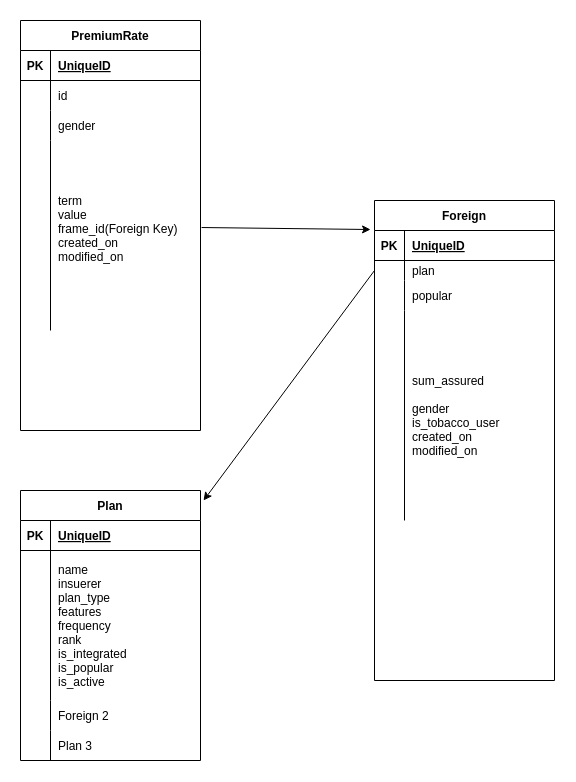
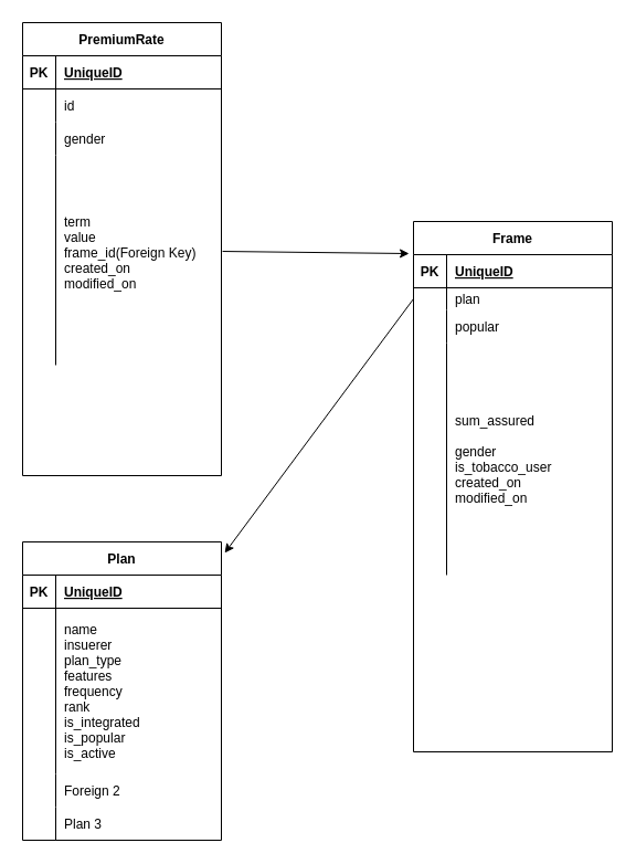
  <mxCell id="0" />
  <mxCell id="1" parent="0" />
  <mxCell id="2" value="PremiumRate" style="shape=table;startSize=30;container=1;collapsible=1;childLayout=tableLayout;fixedRows=1;rowLines=0;fontStyle=1;align=center;resizeLast=1;" vertex="1" parent="1"><mxGeometry x="20" y="20" width="180" height="410" as="geometry" /></mxCell>
  <mxCell id="3" value="" style="shape=tableRow;horizontal=0;startSize=0;swimlaneHead=0;swimlaneBody=0;fillColor=none;collapsible=0;dropTarget=0;points=[[0,0.5],[1,0.5]];portConstraint=eastwest;top=0;left=0;right=0;bottom=1;" vertex="1" parent="2"><mxGeometry y="30" width="180" height="30" as="geometry" /></mxCell>
  <mxCell id="4" value="PK" style="shape=partialRectangle;connectable=0;fillColor=none;top=0;left=0;bottom=0;right=0;fontStyle=1;overflow=hidden;" vertex="1" parent="3"><mxGeometry width="30" height="30" as="geometry"><mxRectangle width="30" height="30" as="alternateBounds" /></mxGeometry></mxCell>
  <mxCell id="5" value="UniqueID" style="shape=partialRectangle;connectable=0;fillColor=none;top=0;left=0;bottom=0;right=0;align=left;spacingLeft=6;fontStyle=5;overflow=hidden;" vertex="1" parent="3"><mxGeometry x="30" width="150" height="30" as="geometry"><mxRectangle width="150" height="30" as="alternateBounds" /></mxGeometry></mxCell>
  <mxCell id="6" value="" style="shape=tableRow;horizontal=0;startSize=0;swimlaneHead=0;swimlaneBody=0;fillColor=none;collapsible=0;dropTarget=0;points=[[0,0.5],[1,0.5]];portConstraint=eastwest;top=0;left=0;right=0;bottom=0;" vertex="1" parent="2"><mxGeometry y="60" width="180" height="30" as="geometry" /></mxCell>
  <mxCell id="7" value="" style="shape=partialRectangle;connectable=0;fillColor=none;top=0;left=0;bottom=0;right=0;editable=1;overflow=hidden;" vertex="1" parent="6"><mxGeometry width="30" height="30" as="geometry"><mxRectangle width="30" height="30" as="alternateBounds" /></mxGeometry></mxCell>
  <mxCell id="8" value="id" style="shape=partialRectangle;connectable=0;fillColor=none;top=0;left=0;bottom=0;right=0;align=left;spacingLeft=6;overflow=hidden;" vertex="1" parent="6"><mxGeometry x="30" width="150" height="30" as="geometry"><mxRectangle width="150" height="30" as="alternateBounds" /></mxGeometry></mxCell>
  <mxCell id="9" value="" style="shape=tableRow;horizontal=0;startSize=0;swimlaneHead=0;swimlaneBody=0;fillColor=none;collapsible=0;dropTarget=0;points=[[0,0.5],[1,0.5]];portConstraint=eastwest;top=0;left=0;right=0;bottom=0;" vertex="1" parent="2"><mxGeometry y="90" width="180" height="30" as="geometry" /></mxCell>
  <mxCell id="10" value="" style="shape=partialRectangle;connectable=0;fillColor=none;top=0;left=0;bottom=0;right=0;editable=1;overflow=hidden;" vertex="1" parent="9"><mxGeometry width="30" height="30" as="geometry"><mxRectangle width="30" height="30" as="alternateBounds" /></mxGeometry></mxCell>
  <mxCell id="11" value="gender" style="shape=partialRectangle;connectable=0;fillColor=none;top=0;left=0;bottom=0;right=0;align=left;spacingLeft=6;overflow=hidden;" vertex="1" parent="9"><mxGeometry x="30" width="150" height="30" as="geometry"><mxRectangle width="150" height="30" as="alternateBounds" /></mxGeometry></mxCell>
  <mxCell id="12" value="" style="shape=tableRow;horizontal=0;startSize=0;swimlaneHead=0;swimlaneBody=0;fillColor=none;collapsible=0;dropTarget=0;points=[[0,0.5],[1,0.5]];portConstraint=eastwest;top=0;left=0;right=0;bottom=0;" vertex="1" parent="2"><mxGeometry y="120" width="180" height="190" as="geometry" /></mxCell>
  <mxCell id="13" value="" style="shape=partialRectangle;connectable=0;fillColor=none;top=0;left=0;bottom=0;right=0;editable=1;overflow=hidden;" vertex="1" parent="12"><mxGeometry width="30" height="190" as="geometry"><mxRectangle width="30" height="190" as="alternateBounds" /></mxGeometry></mxCell>
  <mxCell id="14" value="term&#10;value&#10;frame_id(Foreign Key)&#10;created_on&#10;modified_on&#10;" style="shape=partialRectangle;connectable=0;fillColor=none;top=0;left=0;bottom=0;right=0;align=left;spacingLeft=6;overflow=hidden;" vertex="1" parent="12"><mxGeometry x="30" width="150" height="190" as="geometry"><mxRectangle width="150" height="190" as="alternateBounds" /></mxGeometry></mxCell>
- <mxCell id="15" value="Foreign" style="shape=table;startSize=30;container=1;collapsible=1;childLayout=tableLayout;fixedRows=1;rowLines=0;fontStyle=1;align=center;resizeLast=1;" vertex="1" parent="1"><mxGeometry x="374" y="200" width="180" height="480" as="geometry" /></mxCell>
+ <mxCell id="15" value="Frame" style="shape=table;startSize=30;container=1;collapsible=1;childLayout=tableLayout;fixedRows=1;rowLines=0;fontStyle=1;align=center;resizeLast=1;" vertex="1" parent="1"><mxGeometry x="374" y="200" width="180" height="480" as="geometry" /></mxCell>
  <mxCell id="16" value="" style="shape=tableRow;horizontal=0;startSize=0;swimlaneHead=0;swimlaneBody=0;fillColor=none;collapsible=0;dropTarget=0;points=[[0,0.5],[1,0.5]];portConstraint=eastwest;top=0;left=0;right=0;bottom=1;" vertex="1" parent="15"><mxGeometry y="30" width="180" height="30" as="geometry" /></mxCell>
  <mxCell id="17" value="PK" style="shape=partialRectangle;connectable=0;fillColor=none;top=0;left=0;bottom=0;right=0;fontStyle=1;overflow=hidden;" vertex="1" parent="16"><mxGeometry width="30" height="30" as="geometry"><mxRectangle width="30" height="30" as="alternateBounds" /></mxGeometry></mxCell>
  <mxCell id="18" value="UniqueID" style="shape=partialRectangle;connectable=0;fillColor=none;top=0;left=0;bottom=0;right=0;align=left;spacingLeft=6;fontStyle=5;overflow=hidden;" vertex="1" parent="16"><mxGeometry x="30" width="150" height="30" as="geometry"><mxRectangle width="150" height="30" as="alternateBounds" /></mxGeometry></mxCell>
  <mxCell id="19" value="" style="shape=tableRow;horizontal=0;startSize=0;swimlaneHead=0;swimlaneBody=0;fillColor=none;collapsible=0;dropTarget=0;points=[[0,0.5],[1,0.5]];portConstraint=eastwest;top=0;left=0;right=0;bottom=0;" vertex="1" parent="15"><mxGeometry y="60" width="180" height="20" as="geometry" /></mxCell>
  <mxCell id="20" value="" style="shape=partialRectangle;connectable=0;fillColor=none;top=0;left=0;bottom=0;right=0;editable=1;overflow=hidden;" vertex="1" parent="19"><mxGeometry width="30" height="20" as="geometry"><mxRectangle width="30" height="20" as="alternateBounds" /></mxGeometry></mxCell>
  <mxCell id="21" value="plan" style="shape=partialRectangle;connectable=0;fillColor=none;top=0;left=0;bottom=0;right=0;align=left;spacingLeft=6;overflow=hidden;" vertex="1" parent="19"><mxGeometry x="30" width="150" height="20" as="geometry"><mxRectangle width="150" height="20" as="alternateBounds" /></mxGeometry></mxCell>
  <mxCell id="22" value="" style="shape=tableRow;horizontal=0;startSize=0;swimlaneHead=0;swimlaneBody=0;fillColor=none;collapsible=0;dropTarget=0;points=[[0,0.5],[1,0.5]];portConstraint=eastwest;top=0;left=0;right=0;bottom=0;" vertex="1" parent="15"><mxGeometry y="80" width="180" height="30" as="geometry" /></mxCell>
  <mxCell id="23" value="" style="shape=partialRectangle;connectable=0;fillColor=none;top=0;left=0;bottom=0;right=0;editable=1;overflow=hidden;" vertex="1" parent="22"><mxGeometry width="30" height="30" as="geometry"><mxRectangle width="30" height="30" as="alternateBounds" /></mxGeometry></mxCell>
  <mxCell id="24" value="popular" style="shape=partialRectangle;connectable=0;fillColor=none;top=0;left=0;bottom=0;right=0;align=left;spacingLeft=6;overflow=hidden;" vertex="1" parent="22"><mxGeometry x="30" width="150" height="30" as="geometry"><mxRectangle width="150" height="30" as="alternateBounds" /></mxGeometry></mxCell>
  <mxCell id="25" value="" style="shape=tableRow;horizontal=0;startSize=0;swimlaneHead=0;swimlaneBody=0;fillColor=none;collapsible=0;dropTarget=0;points=[[0,0.5],[1,0.5]];portConstraint=eastwest;top=0;left=0;right=0;bottom=0;" vertex="1" parent="15"><mxGeometry y="110" width="180" height="210" as="geometry" /></mxCell>
  <mxCell id="26" value="" style="shape=partialRectangle;connectable=0;fillColor=none;top=0;left=0;bottom=0;right=0;editable=1;overflow=hidden;" vertex="1" parent="25"><mxGeometry width="30" height="210" as="geometry"><mxRectangle width="30" height="210" as="alternateBounds" /></mxGeometry></mxCell>
  <mxCell id="27" value="sum_assured&#10;&#10;gender&#10;is_tobacco_user&#10;created_on&#10;modified_on" style="shape=partialRectangle;connectable=0;fillColor=none;top=0;left=0;bottom=0;right=0;align=left;spacingLeft=6;overflow=hidden;" vertex="1" parent="25"><mxGeometry x="30" width="150" height="210" as="geometry"><mxRectangle width="150" height="210" as="alternateBounds" /></mxGeometry></mxCell>
  <mxCell id="28" value="" style="endArrow=classic;html=1;rounded=0;exitX=1.006;exitY=0.458;exitDx=0;exitDy=0;exitPerimeter=0;entryX=-0.022;entryY=-0.033;entryDx=0;entryDy=0;entryPerimeter=0;" edge="1" parent="1" source="12" target="16"><mxGeometry width="50" height="50" relative="1" as="geometry"><mxPoint x="270" y="400" as="sourcePoint" /><mxPoint x="280" y="270" as="targetPoint" /></mxGeometry></mxCell>
  <mxCell id="29" value="Plan" style="shape=table;startSize=30;container=1;collapsible=1;childLayout=tableLayout;fixedRows=1;rowLines=0;fontStyle=1;align=center;resizeLast=1;" vertex="1" parent="1"><mxGeometry x="20" y="490" width="180" height="270" as="geometry" /></mxCell>
  <mxCell id="30" value="" style="shape=tableRow;horizontal=0;startSize=0;swimlaneHead=0;swimlaneBody=0;fillColor=none;collapsible=0;dropTarget=0;points=[[0,0.5],[1,0.5]];portConstraint=eastwest;top=0;left=0;right=0;bottom=1;" vertex="1" parent="29"><mxGeometry y="30" width="180" height="30" as="geometry" /></mxCell>
  <mxCell id="31" value="PK" style="shape=partialRectangle;connectable=0;fillColor=none;top=0;left=0;bottom=0;right=0;fontStyle=1;overflow=hidden;" vertex="1" parent="30"><mxGeometry width="30" height="30" as="geometry"><mxRectangle width="30" height="30" as="alternateBounds" /></mxGeometry></mxCell>
  <mxCell id="32" value="UniqueID" style="shape=partialRectangle;connectable=0;fillColor=none;top=0;left=0;bottom=0;right=0;align=left;spacingLeft=6;fontStyle=5;overflow=hidden;" vertex="1" parent="30"><mxGeometry x="30" width="150" height="30" as="geometry"><mxRectangle width="150" height="30" as="alternateBounds" /></mxGeometry></mxCell>
  <mxCell id="33" value="" style="shape=tableRow;horizontal=0;startSize=0;swimlaneHead=0;swimlaneBody=0;fillColor=none;collapsible=0;dropTarget=0;points=[[0,0.5],[1,0.5]];portConstraint=eastwest;top=0;left=0;right=0;bottom=0;" vertex="1" parent="29"><mxGeometry y="60" width="180" height="150" as="geometry" /></mxCell>
  <mxCell id="34" value="" style="shape=partialRectangle;connectable=0;fillColor=none;top=0;left=0;bottom=0;right=0;editable=1;overflow=hidden;" vertex="1" parent="33"><mxGeometry width="30" height="150" as="geometry"><mxRectangle width="30" height="150" as="alternateBounds" /></mxGeometry></mxCell>
  <mxCell id="35" value="name&#10;insuerer&#10;plan_type&#10;features&#10;frequency&#10;rank&#10;is_integrated&#10;is_popular&#10;is_active" style="shape=partialRectangle;connectable=0;fillColor=none;top=0;left=0;bottom=0;right=0;align=left;spacingLeft=6;overflow=hidden;" vertex="1" parent="33"><mxGeometry x="30" width="150" height="150" as="geometry"><mxRectangle width="150" height="150" as="alternateBounds" /></mxGeometry></mxCell>
  <mxCell id="36" value="" style="shape=tableRow;horizontal=0;startSize=0;swimlaneHead=0;swimlaneBody=0;fillColor=none;collapsible=0;dropTarget=0;points=[[0,0.5],[1,0.5]];portConstraint=eastwest;top=0;left=0;right=0;bottom=0;" vertex="1" parent="29"><mxGeometry y="210" width="180" height="30" as="geometry" /></mxCell>
  <mxCell id="37" value="" style="shape=partialRectangle;connectable=0;fillColor=none;top=0;left=0;bottom=0;right=0;editable=1;overflow=hidden;" vertex="1" parent="36"><mxGeometry width="30" height="30" as="geometry"><mxRectangle width="30" height="30" as="alternateBounds" /></mxGeometry></mxCell>
  <mxCell id="38" value="Foreign 2" style="shape=partialRectangle;connectable=0;fillColor=none;top=0;left=0;bottom=0;right=0;align=left;spacingLeft=6;overflow=hidden;" vertex="1" parent="36"><mxGeometry x="30" width="150" height="30" as="geometry"><mxRectangle width="150" height="30" as="alternateBounds" /></mxGeometry></mxCell>
  <mxCell id="39" value="" style="shape=tableRow;horizontal=0;startSize=0;swimlaneHead=0;swimlaneBody=0;fillColor=none;collapsible=0;dropTarget=0;points=[[0,0.5],[1,0.5]];portConstraint=eastwest;top=0;left=0;right=0;bottom=0;" vertex="1" parent="29"><mxGeometry y="240" width="180" height="30" as="geometry" /></mxCell>
  <mxCell id="40" value="" style="shape=partialRectangle;connectable=0;fillColor=none;top=0;left=0;bottom=0;right=0;editable=1;overflow=hidden;" vertex="1" parent="39"><mxGeometry width="30" height="30" as="geometry"><mxRectangle width="30" height="30" as="alternateBounds" /></mxGeometry></mxCell>
  <mxCell id="41" value="Plan 3" style="shape=partialRectangle;connectable=0;fillColor=none;top=0;left=0;bottom=0;right=0;align=left;spacingLeft=6;overflow=hidden;" vertex="1" parent="39"><mxGeometry x="30" width="150" height="30" as="geometry"><mxRectangle width="150" height="30" as="alternateBounds" /></mxGeometry></mxCell>
  <mxCell id="42" value="" style="endArrow=classic;html=1;rounded=0;exitX=0;exitY=0.5;exitDx=0;exitDy=0;entryX=1.017;entryY=0.037;entryDx=0;entryDy=0;entryPerimeter=0;" edge="1" parent="1" source="19" target="29"><mxGeometry width="50" height="50" relative="1" as="geometry"><mxPoint x="160" y="430" as="sourcePoint" /><mxPoint x="210" y="380" as="targetPoint" /></mxGeometry></mxCell>
